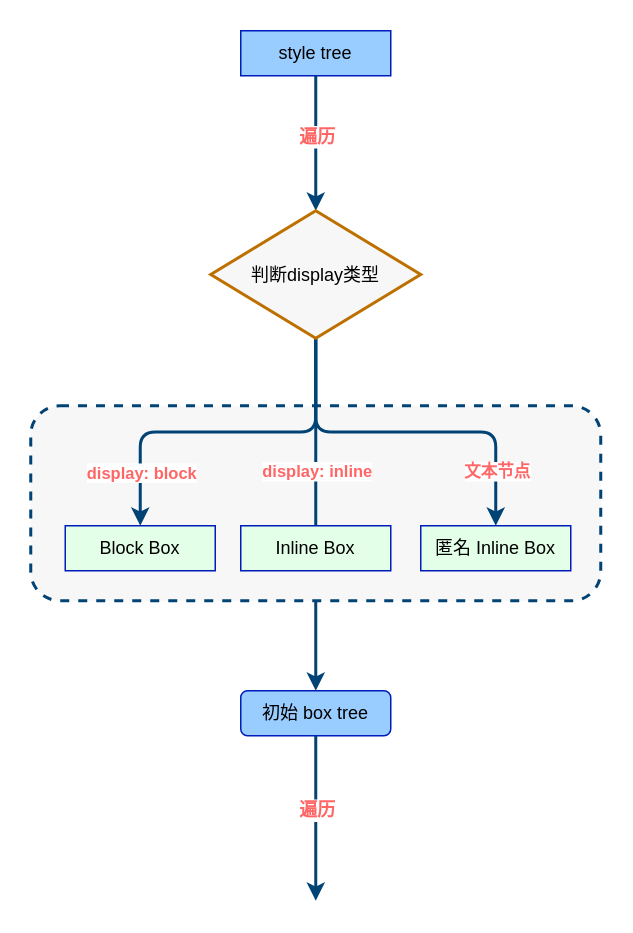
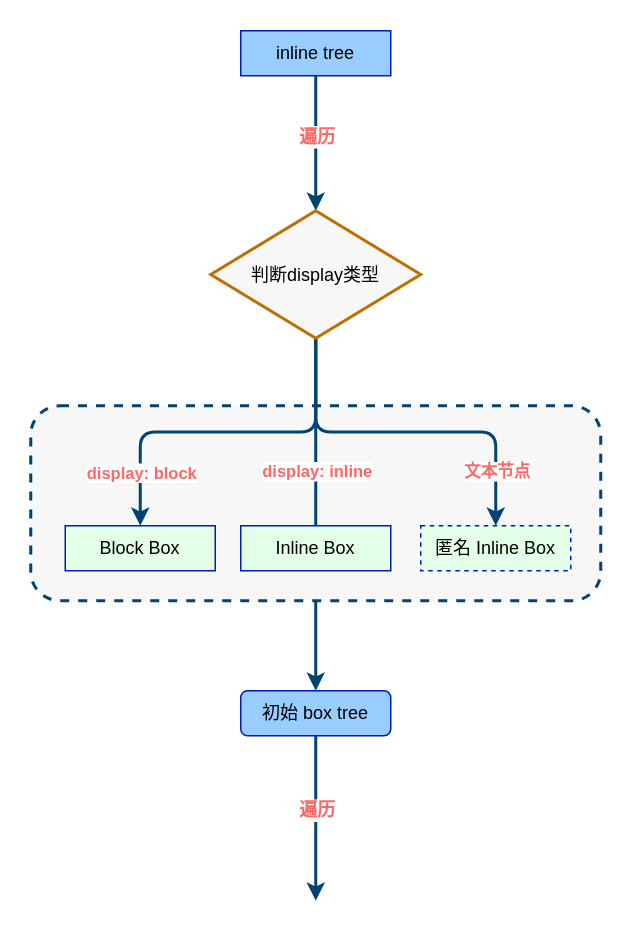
  <mxCell id="0" />
  <mxCell id="1" parent="0" />
  <mxCell id="2" style="edgeStyle=orthogonalEdgeStyle;html=1;exitX=0.5;exitY=1;exitDx=0;exitDy=0;fontColor=#FF6666;strokeColor=#014375;strokeWidth=2;" edge="1" parent="1" source="3" target="17"><mxGeometry relative="1" as="geometry" /></mxCell>
  <mxCell id="3" value="" style="rounded=1;whiteSpace=wrap;html=1;labelBackgroundColor=#FFFFFF;fontColor=#FF6666;fillColor=#F7F7F7;strokeColor=#014375;dashed=1;strokeWidth=2;" vertex="1" parent="1"><mxGeometry x="20" y="270" width="380" height="130" as="geometry" /></mxCell>
- <mxCell id="4" value="style tree" style="rounded=0;whiteSpace=wrap;html=1;strokeColor=#001DBC;fontColor=#000000;fillColor=#99CCFF;" vertex="1" parent="1"><mxGeometry x="160" y="20" width="100" height="30" as="geometry" /></mxCell>
+ <mxCell id="4" value="inline tree" style="rounded=0;whiteSpace=wrap;html=1;strokeColor=#001DBC;fontColor=#000000;fillColor=#99CCFF;" vertex="1" parent="1"><mxGeometry x="160" y="20" width="100" height="30" as="geometry" /></mxCell>
  <mxCell id="5" style="edgeStyle=none;html=1;exitX=0.5;exitY=1;exitDx=0;exitDy=0;strokeColor=#014375;strokeWidth=2;entryX=0.5;entryY=0;entryDx=0;entryDy=0;" edge="1" parent="1" source="4" target="12"><mxGeometry relative="1" as="geometry"><mxPoint x="183" y="50" as="sourcePoint" /><mxPoint x="210" y="140" as="targetPoint" /></mxGeometry></mxCell>
  <mxCell id="6" value="遍历" style="edgeLabel;html=1;align=center;verticalAlign=middle;resizable=0;points=[];labelBackgroundColor=#FFFFFF;fontColor=#FF6666;fontSize=12;fontStyle=1" vertex="1" connectable="0" parent="5"><mxGeometry x="-0.111" relative="1" as="geometry"><mxPoint as="offset" /></mxGeometry></mxCell>
  <mxCell id="7" style="edgeStyle=orthogonalEdgeStyle;html=1;exitX=0.5;exitY=1;exitDx=0;exitDy=0;entryX=0.5;entryY=0;entryDx=0;entryDy=0;strokeWidth=2;strokeColor=#014375;" edge="1" parent="1" source="12" target="13"><mxGeometry relative="1" as="geometry" /></mxCell>
  <mxCell id="8" value="display: block" style="edgeLabel;html=1;align=center;verticalAlign=middle;resizable=0;points=[];labelBackgroundColor=#FFFFFF;fontColor=#FF6666;fontStyle=1" vertex="1" connectable="0" parent="7"><mxGeometry x="0.703" relative="1" as="geometry"><mxPoint as="offset" /></mxGeometry></mxCell>
  <mxCell id="9" style="edgeStyle=orthogonalEdgeStyle;html=1;exitX=0.5;exitY=1;exitDx=0;exitDy=0;strokeColor=#014375;strokeWidth=2;endArrow=none;" edge="1" parent="1" source="12" target="14"><mxGeometry relative="1" as="geometry" /></mxCell>
  <mxCell id="10" value="display: inline" style="edgeLabel;html=1;align=center;verticalAlign=middle;resizable=0;points=[];fontColor=#FF6666;labelBackgroundColor=#FFFFFF;fontStyle=1" vertex="1" connectable="0" parent="9"><mxGeometry x="0.408" relative="1" as="geometry"><mxPoint as="offset" /></mxGeometry></mxCell>
  <mxCell id="11" style="edgeStyle=orthogonalEdgeStyle;html=1;exitX=0.5;exitY=1;exitDx=0;exitDy=0;strokeColor=#014375;strokeWidth=2;" edge="1" parent="1" source="12" target="15"><mxGeometry relative="1" as="geometry" /></mxCell>
  <mxCell id="12" value="&lt;font color=&quot;#000000&quot;&gt;判断display类型&lt;/font&gt;" style="rhombus;whiteSpace=wrap;html=1;rounded=0;strokeColor=#BD7000;strokeWidth=2;fillColor=#f7f7f7;fontColor=#ffffff;" vertex="1" parent="1"><mxGeometry x="140" y="140" width="140" height="85" as="geometry" /></mxCell>
  <mxCell id="13" value="Block Box" style="rounded=0;whiteSpace=wrap;html=1;strokeColor=#001DBC;fontColor=#000000;fillColor=#E3FFE7;" vertex="1" parent="1"><mxGeometry x="43" y="350" width="100" height="30" as="geometry" /></mxCell>
  <mxCell id="14" value="Inline Box" style="rounded=0;whiteSpace=wrap;html=1;strokeColor=#001DBC;fontColor=#000000;fillColor=#E3FFE7;" vertex="1" parent="1"><mxGeometry x="160" y="350" width="100" height="30" as="geometry" /></mxCell>
- <mxCell id="15" value="匿名 Inline Box" style="rounded=0;whiteSpace=wrap;html=1;strokeColor=#001DBC;fontColor=#000000;fillColor=#E3FFE7;" vertex="1" parent="1"><mxGeometry x="280" y="350" width="100" height="30" as="geometry" /></mxCell>
+ <mxCell id="15" value="匿名 Inline Box" style="rounded=0;whiteSpace=wrap;html=1;strokeColor=#001DBC;fontColor=#000000;fillColor=#E3FFE7;dashed=1;" vertex="1" parent="1"><mxGeometry x="280" y="350" width="100" height="30" as="geometry" /></mxCell>
  <mxCell id="16" value="文本节点" style="edgeLabel;html=1;align=center;verticalAlign=middle;resizable=0;points=[];fontColor=#FF6666;labelBackgroundColor=#FFFFFF;fontStyle=1" vertex="1" connectable="0" parent="1"><mxGeometry x="330" y="313" as="geometry" /></mxCell>
  <mxCell id="17" value="初始 box tree" style="whiteSpace=wrap;html=1;strokeColor=#001DBC;fontColor=#000000;fillColor=#99CCFF;rounded=1;" vertex="1" parent="1"><mxGeometry x="160" y="460" width="100" height="30" as="geometry" /></mxCell>
  <mxCell id="18" style="edgeStyle=none;html=1;strokeColor=#014375;strokeWidth=2;entryX=0.5;entryY=0;entryDx=0;entryDy=0;" edge="1" parent="1" source="17"><mxGeometry relative="1" as="geometry"><mxPoint x="210" y="510" as="sourcePoint" /><mxPoint x="210" y="600" as="targetPoint" /><Array as="points"><mxPoint x="210" y="580" /></Array></mxGeometry></mxCell>
  <mxCell id="19" value="遍历" style="edgeLabel;html=1;align=center;verticalAlign=middle;resizable=0;points=[];labelBackgroundColor=#FFFFFF;fontColor=#FF6666;fontSize=12;fontStyle=1" vertex="1" connectable="0" parent="18"><mxGeometry x="-0.111" relative="1" as="geometry"><mxPoint as="offset" /></mxGeometry></mxCell>
